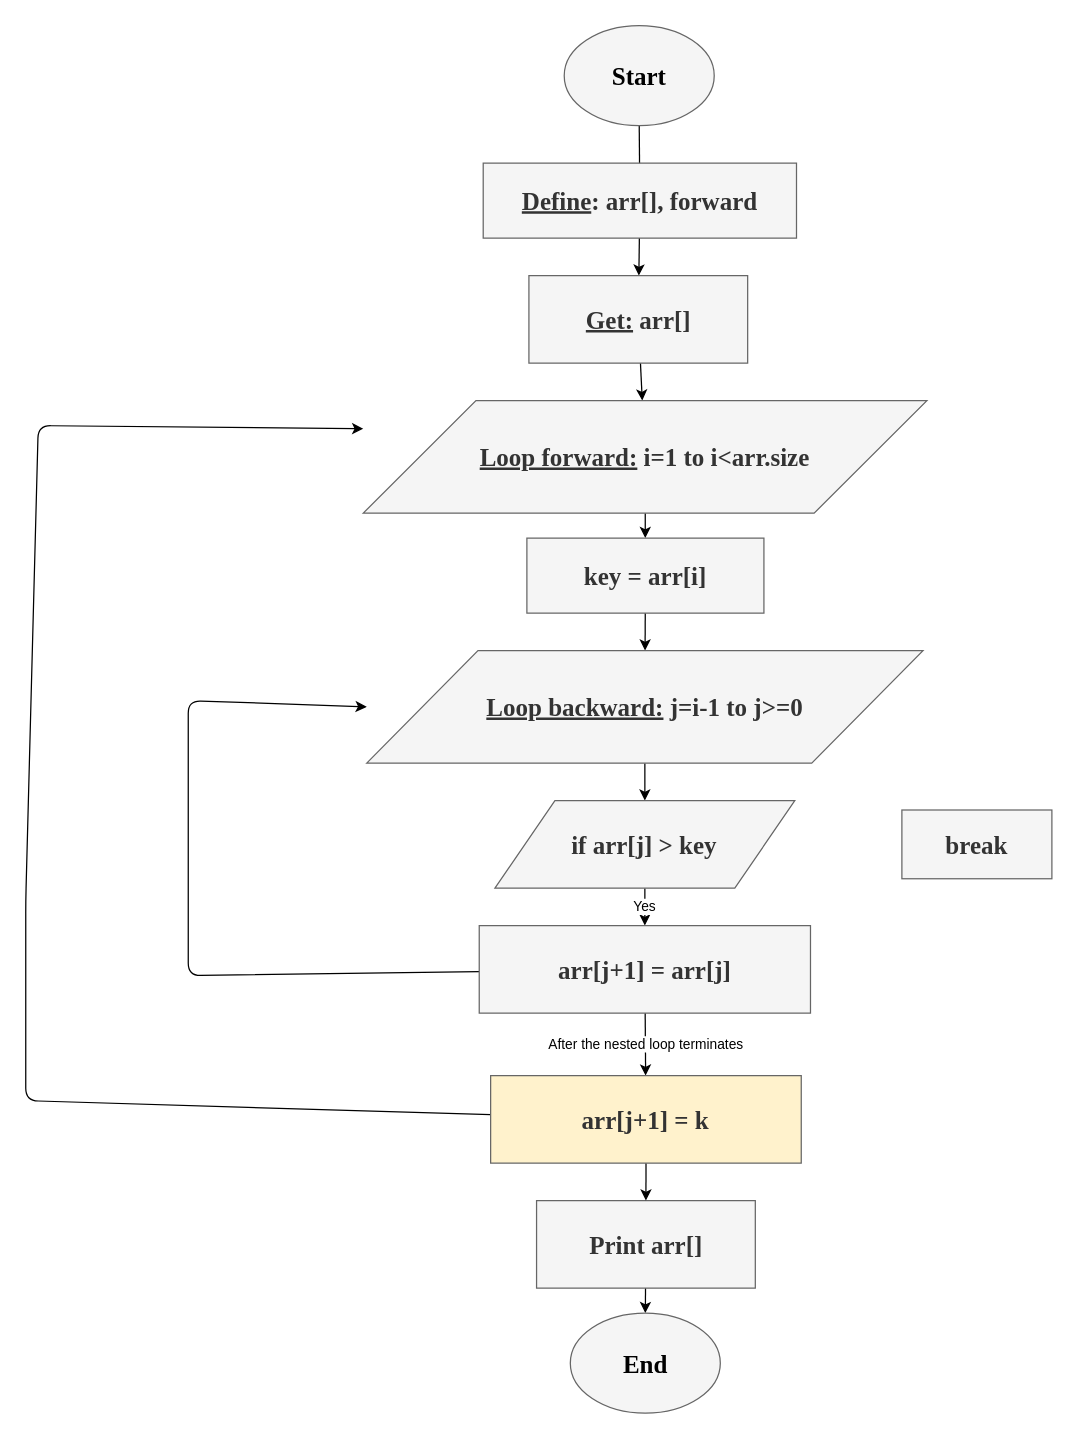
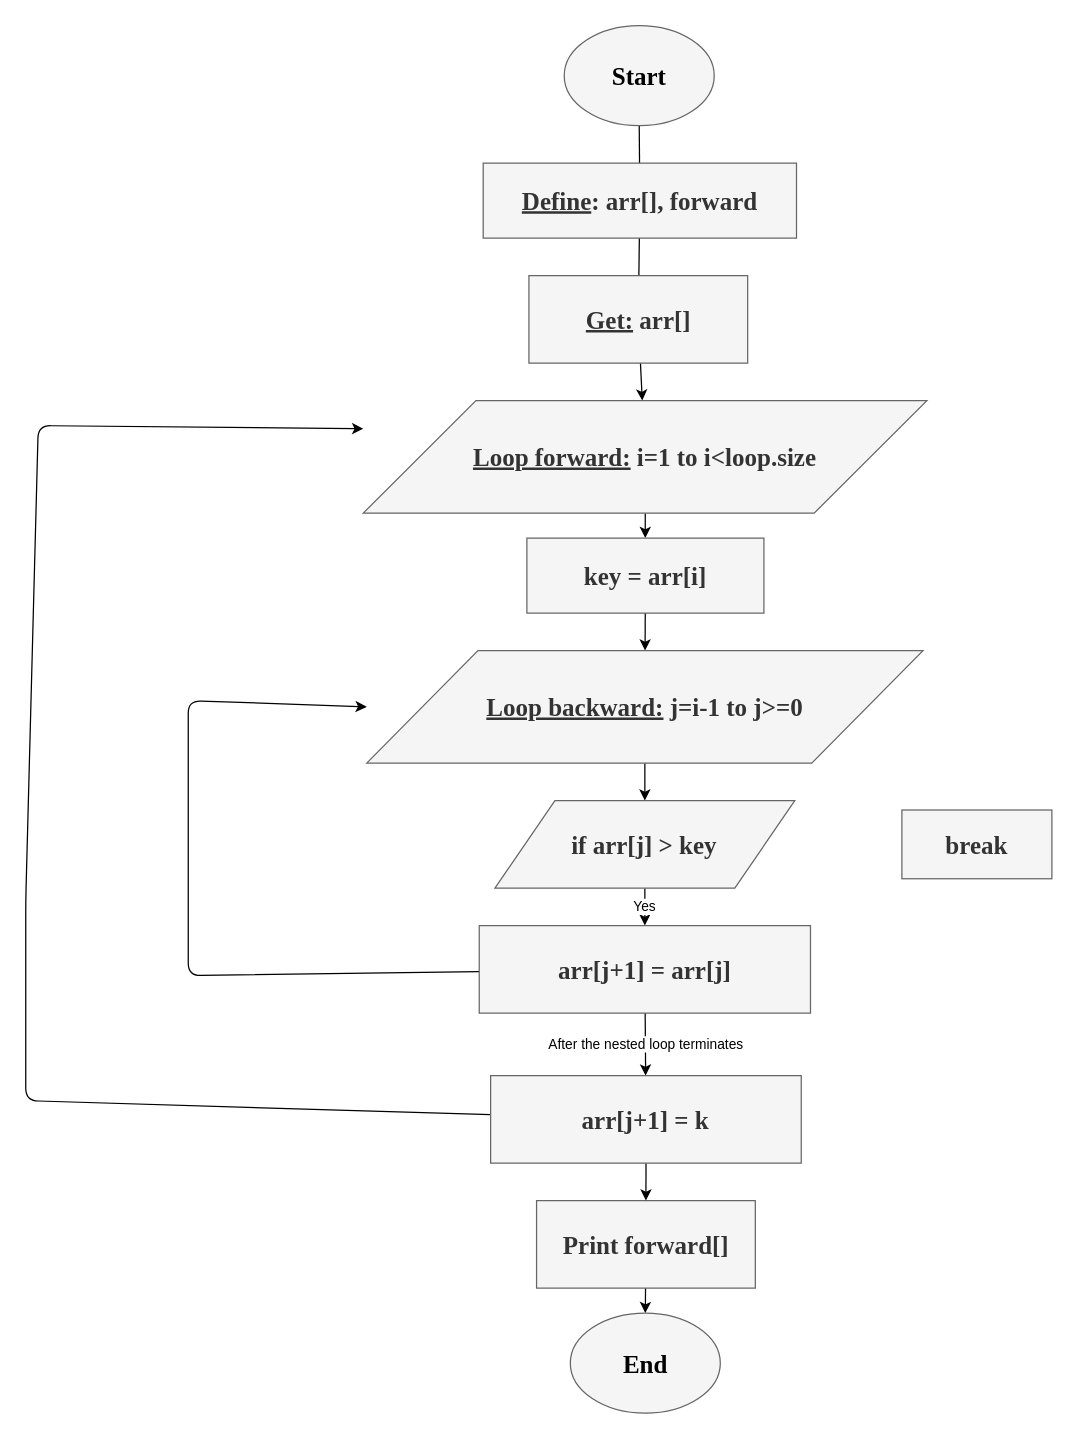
  <mxCell id="0" />
  <mxCell id="1" parent="0" />
  <mxCell id="2" value="" style="edgeStyle=none;html=1;fontFamily=Comic Sans MS;fontSize=20;fontColor=#000000;" parent="1" source="3" target="5" edge="1"><mxGeometry relative="1" as="geometry" /></mxCell>
  <mxCell id="3" value="&lt;font style=&quot;font-size: 20px;&quot; color=&quot;#000000&quot;&gt;Start&lt;/font&gt;" style="ellipse;whiteSpace=wrap;html=1;labelBackgroundColor=none;labelBorderColor=none;fontFamily=Comic Sans MS;fillColor=#f5f5f5;strokeColor=#666666;fontColor=#333333;fontSize=20;fontStyle=1" parent="1" vertex="1"><mxGeometry x="450.78" y="20" width="120" height="80" as="geometry" /></mxCell>
- <mxCell id="4" value="" style="edgeStyle=none;html=1;" parent="1" source="5" target="10" edge="1"><mxGeometry relative="1" as="geometry" /></mxCell>
+ <mxCell id="4" value="" style="edgeStyle=none;html=1;endArrow=none;" parent="1" source="5" target="10" edge="1"><mxGeometry relative="1" as="geometry" /></mxCell>
  <mxCell id="5" value="&lt;u&gt;Define&lt;/u&gt;: arr[], forward" style="shape=Rectangle;perimeter=RectanglePerimeter;whiteSpace=wrap;html=1;fixedSize=1;labelBackgroundColor=none;labelBorderColor=none;fontFamily=Comic Sans MS;fontSize=20;fontColor=#333333;fillColor=#f5f5f5;strokeColor=#666666;fontStyle=1" parent="1" vertex="1"><mxGeometry x="385.97" y="130" width="250.63" height="60" as="geometry" /></mxCell>
  <mxCell id="6" value="" style="edgeStyle=none;html=1;fontFamily=Comic Sans MS;fontSize=20;fontColor=#000000;" parent="1" source="7" target="8" edge="1"><mxGeometry relative="1" as="geometry" /></mxCell>
- <mxCell id="7" value="Print arr[]" style="shape=rectangle;perimeter=parallelogramPerimeter;whiteSpace=wrap;html=1;fixedSize=1;labelBackgroundColor=none;labelBorderColor=none;fontFamily=Comic Sans MS;fontSize=20;fontColor=#333333;fillColor=#f5f5f5;strokeColor=#666666;fontStyle=1" parent="1" vertex="1"><mxGeometry x="428.65" y="960" width="175" height="70" as="geometry" /></mxCell>
+ <mxCell id="7" value="Print forward[]" style="shape=rectangle;perimeter=parallelogramPerimeter;whiteSpace=wrap;html=1;fixedSize=1;labelBackgroundColor=none;labelBorderColor=none;fontFamily=Comic Sans MS;fontSize=20;fontColor=#333333;fillColor=#f5f5f5;strokeColor=#666666;fontStyle=1" parent="1" vertex="1"><mxGeometry x="428.65" y="960" width="175" height="70" as="geometry" /></mxCell>
  <mxCell id="8" value="&lt;font style=&quot;font-size: 20px;&quot; color=&quot;#000000&quot;&gt;End&lt;/font&gt;" style="ellipse;whiteSpace=wrap;html=1;labelBackgroundColor=none;labelBorderColor=none;fontFamily=Comic Sans MS;fillColor=#f5f5f5;strokeColor=#666666;fontColor=#333333;fontSize=20;fontStyle=1" parent="1" vertex="1"><mxGeometry x="455.65" y="1050" width="120" height="80" as="geometry" /></mxCell>
  <mxCell id="9" value="" style="edgeStyle=none;html=1;" parent="1" source="10" target="12" edge="1"><mxGeometry relative="1" as="geometry" /></mxCell>
  <mxCell id="10" value="&lt;u&gt;Get:&lt;/u&gt;&amp;nbsp;arr[]" style="shape=rectangle;perimeter=parallelogramPerimeter;whiteSpace=wrap;html=1;fixedSize=1;labelBackgroundColor=none;labelBorderColor=none;fontFamily=Comic Sans MS;fontSize=20;fontColor=#333333;fillColor=#f5f5f5;strokeColor=#666666;fontStyle=1" parent="1" vertex="1"><mxGeometry x="422.53" y="220" width="175" height="70" as="geometry" /></mxCell>
  <mxCell id="11" value="" style="edgeStyle=none;html=1;" parent="1" source="12" target="14" edge="1"><mxGeometry relative="1" as="geometry" /></mxCell>
- <mxCell id="12" value="&lt;u&gt;Loop forward:&lt;/u&gt;&amp;nbsp;i=1 to i&amp;lt;arr.size" style="shape=parallelogram;whiteSpace=wrap;html=1;labelBackgroundColor=none;labelBorderColor=none;fontFamily=Comic Sans MS;fontSize=20;fontColor=#333333;fillColor=#f5f5f5;strokeColor=#666666;fontStyle=1" parent="1" vertex="1"><mxGeometry x="290" y="320" width="450.91" height="90" as="geometry" /></mxCell>
+ <mxCell id="12" value="&lt;u&gt;Loop forward:&lt;/u&gt;&amp;nbsp;i=1 to i&amp;lt;loop.size" style="shape=parallelogram;whiteSpace=wrap;html=1;labelBackgroundColor=none;labelBorderColor=none;fontFamily=Comic Sans MS;fontSize=20;fontColor=#333333;fillColor=#f5f5f5;strokeColor=#666666;fontStyle=1" parent="1" vertex="1"><mxGeometry x="290" y="320" width="450.91" height="90" as="geometry" /></mxCell>
  <mxCell id="13" value="" style="edgeStyle=none;html=1;" parent="1" source="14" target="16" edge="1"><mxGeometry relative="1" as="geometry" /></mxCell>
  <mxCell id="14" value="key = arr[i]" style="shape=rectangle;perimeter=parallelogramPerimeter;whiteSpace=wrap;html=1;fixedSize=1;fontSize=20;fontFamily=Comic Sans MS;fillColor=#f5f5f5;strokeColor=#666666;fontColor=#333333;rounded=0;labelBackgroundColor=none;labelBorderColor=none;fontStyle=1;" parent="1" vertex="1"><mxGeometry x="420.91" y="430" width="189.63" height="60" as="geometry" /></mxCell>
  <mxCell id="15" value="" style="edgeStyle=none;html=1;" parent="1" source="16" target="18" edge="1"><mxGeometry relative="1" as="geometry" /></mxCell>
  <mxCell id="16" value="&lt;u&gt;Loop backward:&lt;/u&gt;&amp;nbsp;j=i-1 to j&amp;gt;=0" style="shape=parallelogram;whiteSpace=wrap;html=1;labelBackgroundColor=none;labelBorderColor=none;fontFamily=Comic Sans MS;fontSize=20;fontColor=#333333;fillColor=#f5f5f5;strokeColor=#666666;fontStyle=1" parent="1" vertex="1"><mxGeometry x="292.79" y="520" width="445" height="90" as="geometry" /></mxCell>
  <mxCell id="17" value="Yes" style="edgeStyle=none;html=1;" parent="1" source="18" target="21" edge="1"><mxGeometry relative="1" as="geometry" /></mxCell>
  <mxCell id="18" value="if arr[j] &amp;gt; key" style="shape=parallelogram;whiteSpace=wrap;html=1;labelBackgroundColor=none;labelBorderColor=none;fontFamily=Comic Sans MS;fontSize=20;fontColor=#333333;fillColor=#f5f5f5;strokeColor=#666666;fontStyle=1" parent="1" vertex="1"><mxGeometry x="395.35" y="640" width="239.88" height="70" as="geometry" /></mxCell>
  <mxCell id="19" value="After the nested loop terminates" style="edgeStyle=none;html=1;" parent="1" source="21" target="24" edge="1"><mxGeometry relative="1" as="geometry" /></mxCell>
  <mxCell id="20" style="edgeStyle=none;html=1;entryX=0;entryY=0.5;entryDx=0;entryDy=0;" edge="1" parent="1" source="21" target="16"><mxGeometry relative="1" as="geometry"><mxPoint x="340" y="770" as="targetPoint" /><Array as="points"><mxPoint x="150" y="780" /><mxPoint x="150" y="560" /></Array></mxGeometry></mxCell>
  <mxCell id="21" value="arr[j+1] = arr[j]" style="rounded=0;whiteSpace=wrap;html=1;labelBackgroundColor=none;labelBorderColor=none;fontFamily=Comic Sans MS;fontSize=20;fontColor=#333333;fillColor=#f5f5f5;strokeColor=#666666;fontStyle=1;align=center;" parent="1" vertex="1"><mxGeometry x="382.79" y="740" width="265" height="70" as="geometry" /></mxCell>
  <mxCell id="22" value="" style="edgeStyle=orthogonalEdgeStyle;html=1;entryX=0.5;entryY=0;entryDx=0;entryDy=0;curved=1;" parent="1" source="24" target="7" edge="1"><mxGeometry relative="1" as="geometry"><mxPoint x="516.155" y="980" as="targetPoint" /></mxGeometry></mxCell>
  <mxCell id="23" style="edgeStyle=none;html=1;entryX=0;entryY=0.25;entryDx=0;entryDy=0;" edge="1" parent="1" source="24" target="12"><mxGeometry relative="1" as="geometry"><Array as="points"><mxPoint x="20" y="880" /><mxPoint x="20" y="720" /><mxPoint x="30" y="340" /></Array></mxGeometry></mxCell>
- <mxCell id="24" value="arr[j+1] = k" style="rounded=0;whiteSpace=wrap;html=1;labelBackgroundColor=none;labelBorderColor=none;fontFamily=Comic Sans MS;fontSize=20;fontColor=#333333;fillColor=#fff2cc;strokeColor=#666666;fontStyle=1;align=center;" parent="1" vertex="1"><mxGeometry x="391.91" y="860" width="248.49" height="70" as="geometry" /></mxCell>
+ <mxCell id="24" value="arr[j+1] = k" style="rounded=0;whiteSpace=wrap;html=1;labelBackgroundColor=none;labelBorderColor=none;fontFamily=Comic Sans MS;fontSize=20;fontColor=#333333;fillColor=#f5f5f5;strokeColor=#666666;fontStyle=1;align=center;" parent="1" vertex="1"><mxGeometry x="391.91" y="860" width="248.49" height="70" as="geometry" /></mxCell>
  <mxCell id="25" value="break" style="whiteSpace=wrap;html=1;fontSize=20;fontFamily=Comic Sans MS;fillColor=#f5f5f5;strokeColor=#666666;fontColor=#333333;labelBackgroundColor=none;labelBorderColor=none;fontStyle=1;" vertex="1" parent="1"><mxGeometry x="720.91" y="647.5" width="120" height="55" as="geometry" /></mxCell>
